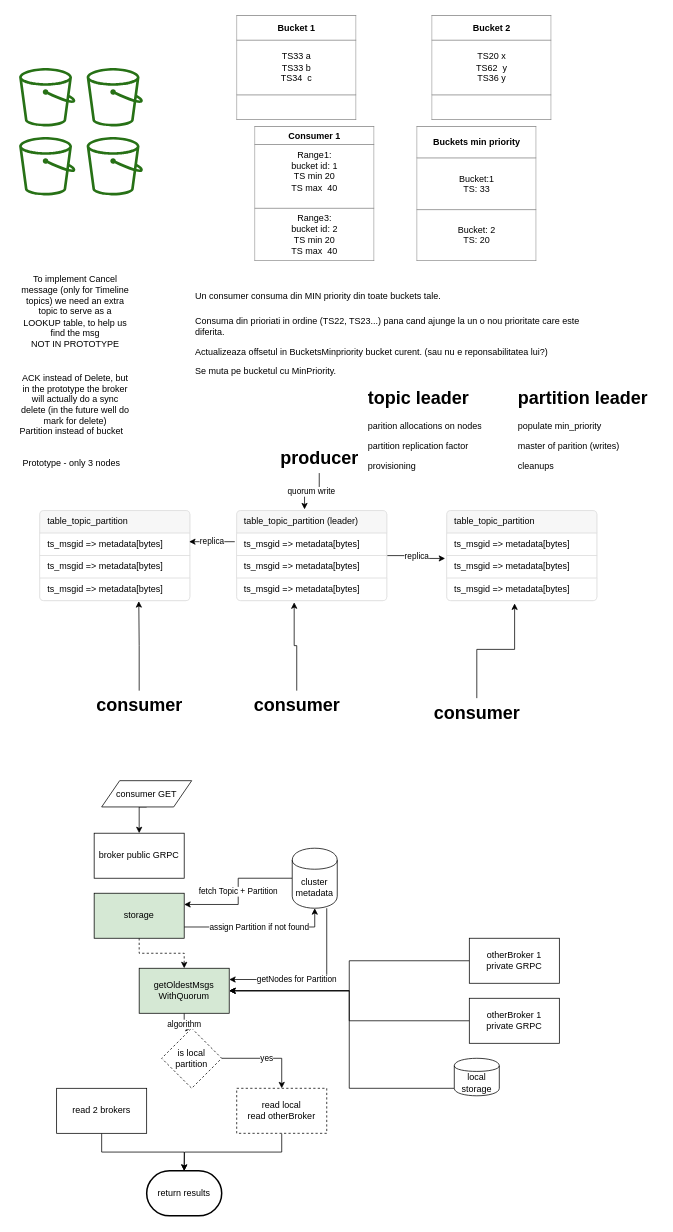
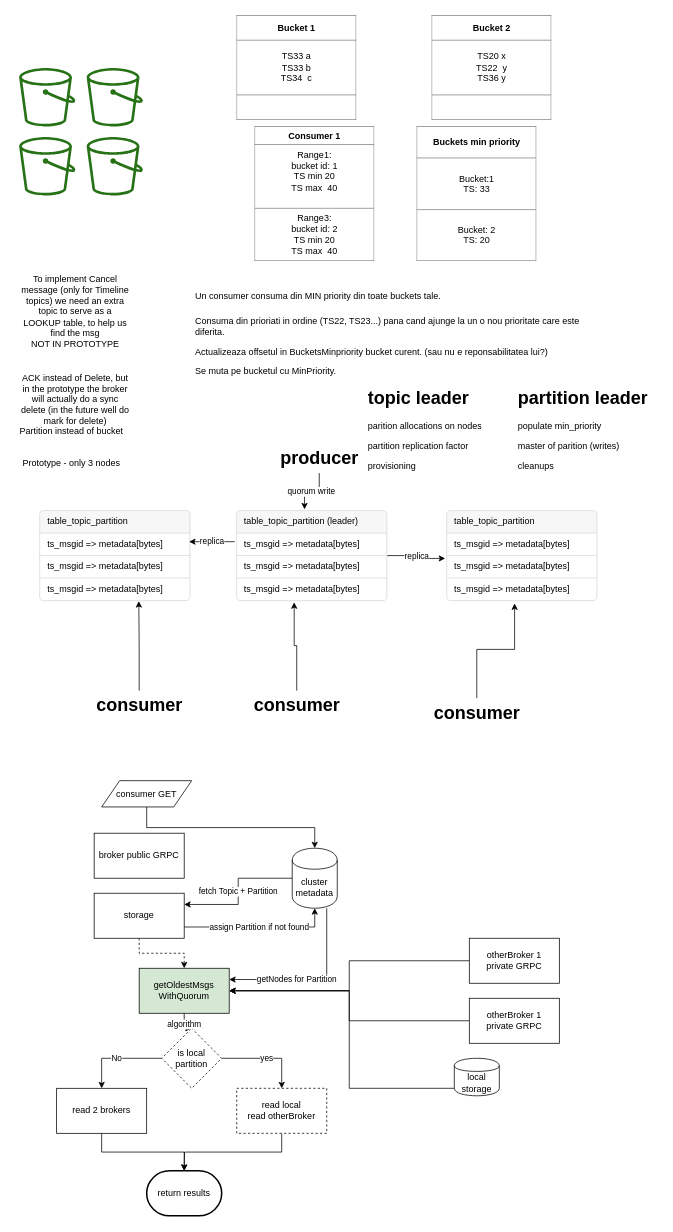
  <mxCell id="0" />
  <mxCell id="1" parent="0" />
  <mxCell id="2" value="" style="outlineConnect=0;fontColor=#232F3E;gradientColor=none;fillColor=#277116;strokeColor=none;dashed=0;verticalLabelPosition=bottom;verticalAlign=top;align=center;html=1;fontSize=12;fontStyle=0;aspect=fixed;pointerEvents=1;shape=mxgraph.aws4.bucket;" parent="1" vertex="1"><mxGeometry x="25" y="90" width="75" height="78" as="geometry" /></mxCell>
  <mxCell id="3" value="" style="outlineConnect=0;fontColor=#232F3E;gradientColor=none;fillColor=#277116;strokeColor=none;dashed=0;verticalLabelPosition=bottom;verticalAlign=top;align=center;html=1;fontSize=12;fontStyle=0;aspect=fixed;pointerEvents=1;shape=mxgraph.aws4.bucket;" parent="1" vertex="1"><mxGeometry x="115" y="90" width="75" height="78" as="geometry" /></mxCell>
  <mxCell id="4" value="" style="outlineConnect=0;fontColor=#232F3E;gradientColor=none;fillColor=#277116;strokeColor=none;dashed=0;verticalLabelPosition=bottom;verticalAlign=top;align=center;html=1;fontSize=12;fontStyle=0;aspect=fixed;pointerEvents=1;shape=mxgraph.aws4.bucket;" parent="1" vertex="1"><mxGeometry x="25" y="182" width="75" height="78" as="geometry" /></mxCell>
  <mxCell id="5" value="" style="outlineConnect=0;fontColor=#232F3E;gradientColor=none;fillColor=#277116;strokeColor=none;dashed=0;verticalLabelPosition=bottom;verticalAlign=top;align=center;html=1;fontSize=12;fontStyle=0;aspect=fixed;pointerEvents=1;shape=mxgraph.aws4.bucket;" parent="1" vertex="1"><mxGeometry x="115" y="182" width="75" height="78" as="geometry" /></mxCell>
- <mxCell id="6" value="&lt;table border=&quot;1&quot; width=&quot;100%&quot; cellpadding=&quot;4&quot; style=&quot;width: 100% ; height: 100% ; border-collapse: collapse&quot;&gt;&lt;tbody&gt;&lt;tr&gt;&lt;th align=&quot;center&quot;&gt;&lt;b&gt;Bucket 2&lt;/b&gt;&lt;/th&gt;&lt;/tr&gt;&lt;tr&gt;&lt;td align=&quot;center&quot;&gt;TS20 x&lt;br&gt;TS62&amp;nbsp; y&lt;br&gt;TS36 y&lt;br&gt;&lt;/td&gt;&lt;/tr&gt;&lt;tr&gt;&lt;td align=&quot;center&quot;&gt;&lt;br&gt;&lt;/td&gt;&lt;/tr&gt;&lt;/tbody&gt;&lt;/table&gt;" style="text;html=1;strokeColor=none;fillColor=none;overflow=fill;" parent="1" vertex="1"><mxGeometry x="575" y="20" width="160" height="140" as="geometry" /></mxCell>
+ <mxCell id="6" value="&lt;table border=&quot;1&quot; width=&quot;100%&quot; cellpadding=&quot;4&quot; style=&quot;width: 100% ; height: 100% ; border-collapse: collapse&quot;&gt;&lt;tbody&gt;&lt;tr&gt;&lt;th align=&quot;center&quot;&gt;&lt;b&gt;Bucket 2&lt;/b&gt;&lt;/th&gt;&lt;/tr&gt;&lt;tr&gt;&lt;td align=&quot;center&quot;&gt;TS20 x&lt;br&gt;TS22&amp;nbsp; y&lt;br&gt;TS36 y&lt;br&gt;&lt;/td&gt;&lt;/tr&gt;&lt;tr&gt;&lt;td align=&quot;center&quot;&gt;&lt;br&gt;&lt;/td&gt;&lt;/tr&gt;&lt;/tbody&gt;&lt;/table&gt;" style="text;html=1;strokeColor=none;fillColor=none;overflow=fill;" parent="1" vertex="1"><mxGeometry x="575" y="20" width="160" height="140" as="geometry" /></mxCell>
  <mxCell id="7" value="&lt;table border=&quot;1&quot; width=&quot;100%&quot; cellpadding=&quot;4&quot; style=&quot;width: 100% ; height: 100% ; border-collapse: collapse&quot;&gt;&lt;tbody&gt;&lt;tr&gt;&lt;th align=&quot;center&quot;&gt;&lt;b&gt;Bucket 1&lt;/b&gt;&lt;/th&gt;&lt;/tr&gt;&lt;tr&gt;&lt;td align=&quot;center&quot;&gt;TS33 a&lt;br&gt;TS33 b&lt;br&gt;TS34&amp;nbsp; c&lt;br&gt;&lt;/td&gt;&lt;/tr&gt;&lt;tr&gt;&lt;td align=&quot;center&quot;&gt;&lt;br&gt;&lt;/td&gt;&lt;/tr&gt;&lt;/tbody&gt;&lt;/table&gt;" style="text;html=1;strokeColor=none;fillColor=none;overflow=fill;" parent="1" vertex="1"><mxGeometry x="315" y="20" width="160" height="140" as="geometry" /></mxCell>
  <mxCell id="8" value="&lt;table border=&quot;1&quot; width=&quot;100%&quot; cellpadding=&quot;4&quot; style=&quot;width: 100% ; height: 100% ; border-collapse: collapse&quot;&gt;&lt;tbody&gt;&lt;tr&gt;&lt;th align=&quot;center&quot;&gt;Consumer 1&lt;/th&gt;&lt;/tr&gt;&lt;tr&gt;&lt;td align=&quot;center&quot;&gt;Range1:&lt;br&gt;bucket id: 1&lt;br&gt;TS min 20&lt;br&gt;TS max&amp;nbsp; 40&lt;br&gt;&lt;br&gt;&lt;/td&gt;&lt;/tr&gt;&lt;tr&gt;&lt;td align=&quot;center&quot;&gt;Range3:&lt;br&gt;bucket id: 2&lt;br&gt;TS min 20&lt;br&gt;TS max&amp;nbsp; 40&lt;br&gt;&lt;/td&gt;&lt;/tr&gt;&lt;/tbody&gt;&lt;/table&gt;" style="text;html=1;strokeColor=none;fillColor=none;overflow=fill;" parent="1" vertex="1"><mxGeometry x="338.5" y="168" width="160" height="180" as="geometry" /></mxCell>
  <mxCell id="9" value="&lt;table border=&quot;1&quot; width=&quot;100%&quot; cellpadding=&quot;4&quot; style=&quot;width: 100% ; height: 100% ; border-collapse: collapse&quot;&gt;&lt;tbody&gt;&lt;tr&gt;&lt;th align=&quot;center&quot;&gt;Buckets min priority&lt;/th&gt;&lt;/tr&gt;&lt;tr&gt;&lt;td align=&quot;center&quot;&gt;Bucket:1&lt;br&gt;TS: 33&lt;/td&gt;&lt;/tr&gt;&lt;tr&gt;&lt;td align=&quot;center&quot;&gt;Bucket: 2&lt;br&gt;TS: 20&lt;/td&gt;&lt;/tr&gt;&lt;/tbody&gt;&lt;/table&gt;" style="text;html=1;strokeColor=none;fillColor=none;overflow=fill;" parent="1" vertex="1"><mxGeometry x="555" y="168" width="160" height="180" as="geometry" /></mxCell>
  <mxCell id="10" value="&lt;h1&gt;&lt;span style=&quot;font-size: 12px ; font-weight: normal&quot;&gt;Un consumer consuma din MIN priority din toate buckets tale.&lt;/span&gt;&lt;br&gt;&lt;/h1&gt;&lt;p&gt;Consuma din prioriati in ordine (TS22, TS23...) pana cand ajunge la un o nou prioritate care este diferita.&lt;/p&gt;&lt;p&gt;Actualizeaza offsetul in BucketsMinpriority bucket curent. (sau nu e reponsabilitatea lui?)&lt;/p&gt;&lt;p&gt;Se muta pe bucketul cu MinPriority.&lt;/p&gt;" style="text;html=1;strokeColor=none;fillColor=none;spacing=5;spacingTop=-20;whiteSpace=wrap;overflow=hidden;rounded=0;" parent="1" vertex="1"><mxGeometry x="255" y="370" width="530" height="150" as="geometry" /></mxCell>
  <mxCell id="11" value="replica" style="edgeStyle=orthogonalEdgeStyle;rounded=0;orthogonalLoop=1;jettySize=auto;html=1;entryX=-0.011;entryY=0.126;entryDx=0;entryDy=0;entryPerimeter=0;" parent="1" source="12" target="20" edge="1"><mxGeometry relative="1" as="geometry" /></mxCell>
  <mxCell id="12" value="" style="html=1;shadow=0;dashed=0;shape=mxgraph.bootstrap.rrect;rSize=5;strokeColor=#DFDFDF;html=1;whiteSpace=wrap;fillColor=#FFFFFF;fontColor=#000000;" parent="1" vertex="1"><mxGeometry x="315" y="680" width="200" height="120" as="geometry" /></mxCell>
  <mxCell id="13" value="table_topic_partition (leader)" style="html=1;shadow=0;dashed=0;shape=mxgraph.bootstrap.topButton;strokeColor=inherit;fillColor=#F7F7F7;rSize=5;perimeter=none;whiteSpace=wrap;resizeWidth=1;align=left;spacing=10;" parent="12" vertex="1"><mxGeometry width="200" height="30" relative="1" as="geometry" /></mxCell>
  <mxCell id="14" value="ts_msgid =&amp;gt; metadata[bytes]" style="strokeColor=inherit;fillColor=inherit;gradientColor=inherit;fontColor=inherit;html=1;shadow=0;dashed=0;perimeter=none;whiteSpace=wrap;resizeWidth=1;align=left;spacing=10;" parent="12" vertex="1"><mxGeometry width="200" height="30" relative="1" as="geometry"><mxPoint y="30" as="offset" /></mxGeometry></mxCell>
  <mxCell id="15" value="ts_msgid =&amp;gt; metadata[bytes]" style="strokeColor=inherit;fillColor=inherit;gradientColor=inherit;fontColor=inherit;html=1;shadow=0;dashed=0;perimeter=none;whiteSpace=wrap;resizeWidth=1;align=left;spacing=10;" parent="12" vertex="1"><mxGeometry width="200" height="30" relative="1" as="geometry"><mxPoint y="60" as="offset" /></mxGeometry></mxCell>
  <mxCell id="16" value="ts_msgid =&amp;gt; metadata[bytes]" style="strokeColor=inherit;fillColor=inherit;gradientColor=inherit;fontColor=inherit;html=1;shadow=0;dashed=0;shape=mxgraph.bootstrap.bottomButton;rSize=5;perimeter=none;whiteSpace=wrap;resizeWidth=1;resizeHeight=0;align=left;spacing=10;" parent="12" vertex="1"><mxGeometry y="1" width="200" height="30" relative="1" as="geometry"><mxPoint y="-30" as="offset" /></mxGeometry></mxCell>
  <mxCell id="17" value="" style="html=1;shadow=0;dashed=0;shape=mxgraph.bootstrap.rrect;rSize=5;strokeColor=#DFDFDF;html=1;whiteSpace=wrap;fillColor=#FFFFFF;fontColor=#000000;" parent="1" vertex="1"><mxGeometry x="595" y="680" width="200" height="120" as="geometry" /></mxCell>
  <mxCell id="18" value="table_topic_partition" style="html=1;shadow=0;dashed=0;shape=mxgraph.bootstrap.topButton;strokeColor=inherit;fillColor=#F7F7F7;rSize=5;perimeter=none;whiteSpace=wrap;resizeWidth=1;align=left;spacing=10;" parent="17" vertex="1"><mxGeometry width="200" height="30" relative="1" as="geometry" /></mxCell>
  <mxCell id="19" value="ts_msgid =&amp;gt; metadata[bytes]" style="strokeColor=inherit;fillColor=inherit;gradientColor=inherit;fontColor=inherit;html=1;shadow=0;dashed=0;perimeter=none;whiteSpace=wrap;resizeWidth=1;align=left;spacing=10;" parent="17" vertex="1"><mxGeometry width="200" height="30" relative="1" as="geometry"><mxPoint y="30" as="offset" /></mxGeometry></mxCell>
  <mxCell id="20" value="ts_msgid =&amp;gt; metadata[bytes]" style="strokeColor=inherit;fillColor=inherit;gradientColor=inherit;fontColor=inherit;html=1;shadow=0;dashed=0;perimeter=none;whiteSpace=wrap;resizeWidth=1;align=left;spacing=10;" parent="17" vertex="1"><mxGeometry width="200" height="30" relative="1" as="geometry"><mxPoint y="60" as="offset" /></mxGeometry></mxCell>
  <mxCell id="21" value="ts_msgid =&amp;gt; metadata[bytes]" style="strokeColor=inherit;fillColor=inherit;gradientColor=inherit;fontColor=inherit;html=1;shadow=0;dashed=0;shape=mxgraph.bootstrap.bottomButton;rSize=5;perimeter=none;whiteSpace=wrap;resizeWidth=1;resizeHeight=0;align=left;spacing=10;" parent="17" vertex="1"><mxGeometry y="1" width="200" height="30" relative="1" as="geometry"><mxPoint y="-30" as="offset" /></mxGeometry></mxCell>
  <mxCell id="22" value="" style="html=1;shadow=0;dashed=0;shape=mxgraph.bootstrap.rrect;rSize=5;strokeColor=#DFDFDF;html=1;whiteSpace=wrap;fillColor=#FFFFFF;fontColor=#000000;" parent="1" vertex="1"><mxGeometry x="52.5" y="680" width="200" height="120" as="geometry" /></mxCell>
  <mxCell id="23" value="table_topic_partition" style="html=1;shadow=0;dashed=0;shape=mxgraph.bootstrap.topButton;strokeColor=inherit;fillColor=#F7F7F7;rSize=5;perimeter=none;whiteSpace=wrap;resizeWidth=1;align=left;spacing=10;" parent="22" vertex="1"><mxGeometry width="200" height="30" relative="1" as="geometry" /></mxCell>
  <mxCell id="24" value="ts_msgid =&amp;gt; metadata[bytes]" style="strokeColor=inherit;fillColor=inherit;gradientColor=inherit;fontColor=inherit;html=1;shadow=0;dashed=0;perimeter=none;whiteSpace=wrap;resizeWidth=1;align=left;spacing=10;" parent="22" vertex="1"><mxGeometry width="200" height="30" relative="1" as="geometry"><mxPoint y="30" as="offset" /></mxGeometry></mxCell>
  <mxCell id="25" value="ts_msgid =&amp;gt; metadata[bytes]" style="strokeColor=inherit;fillColor=inherit;gradientColor=inherit;fontColor=inherit;html=1;shadow=0;dashed=0;perimeter=none;whiteSpace=wrap;resizeWidth=1;align=left;spacing=10;" parent="22" vertex="1"><mxGeometry width="200" height="30" relative="1" as="geometry"><mxPoint y="60" as="offset" /></mxGeometry></mxCell>
  <mxCell id="26" value="ts_msgid =&amp;gt; metadata[bytes]" style="strokeColor=inherit;fillColor=inherit;gradientColor=inherit;fontColor=inherit;html=1;shadow=0;dashed=0;shape=mxgraph.bootstrap.bottomButton;rSize=5;perimeter=none;whiteSpace=wrap;resizeWidth=1;resizeHeight=0;align=left;spacing=10;" parent="22" vertex="1"><mxGeometry y="1" width="200" height="30" relative="1" as="geometry"><mxPoint y="-30" as="offset" /></mxGeometry></mxCell>
  <mxCell id="27" value="quorum write&amp;nbsp;" style="edgeStyle=orthogonalEdgeStyle;rounded=0;orthogonalLoop=1;jettySize=auto;html=1;entryX=0.452;entryY=-0.054;entryDx=0;entryDy=0;entryPerimeter=0;" parent="1" source="28" target="13" edge="1"><mxGeometry relative="1" as="geometry" /></mxCell>
  <mxCell id="28" value="producer" style="text;strokeColor=none;fillColor=none;html=1;fontSize=24;fontStyle=1;verticalAlign=middle;align=center;" parent="1" vertex="1"><mxGeometry x="375" y="590" width="100" height="40" as="geometry" /></mxCell>
  <mxCell id="29" style="edgeStyle=orthogonalEdgeStyle;rounded=0;orthogonalLoop=1;jettySize=auto;html=1;entryX=0.66;entryY=1.023;entryDx=0;entryDy=0;entryPerimeter=0;" parent="1" source="30" target="26" edge="1"><mxGeometry relative="1" as="geometry" /></mxCell>
  <mxCell id="30" value="consumer" style="text;strokeColor=none;fillColor=none;html=1;fontSize=24;fontStyle=1;verticalAlign=middle;align=center;" parent="1" vertex="1"><mxGeometry x="135" y="920" width="100" height="40" as="geometry" /></mxCell>
  <mxCell id="31" style="edgeStyle=orthogonalEdgeStyle;rounded=0;orthogonalLoop=1;jettySize=auto;html=1;entryX=0.383;entryY=1.075;entryDx=0;entryDy=0;entryPerimeter=0;" parent="1" source="32" target="16" edge="1"><mxGeometry relative="1" as="geometry" /></mxCell>
  <mxCell id="32" value="consumer" style="text;strokeColor=none;fillColor=none;html=1;fontSize=24;fontStyle=1;verticalAlign=middle;align=center;" parent="1" vertex="1"><mxGeometry x="345" y="920" width="100" height="40" as="geometry" /></mxCell>
  <mxCell id="33" style="edgeStyle=orthogonalEdgeStyle;rounded=0;orthogonalLoop=1;jettySize=auto;html=1;entryX=0.452;entryY=1.126;entryDx=0;entryDy=0;entryPerimeter=0;" parent="1" source="34" target="21" edge="1"><mxGeometry relative="1" as="geometry" /></mxCell>
  <mxCell id="34" value="consumer" style="text;strokeColor=none;fillColor=none;html=1;fontSize=24;fontStyle=1;verticalAlign=middle;align=center;" parent="1" vertex="1"><mxGeometry x="585" y="930" width="100" height="40" as="geometry" /></mxCell>
  <mxCell id="35" value="replica" style="endArrow=classic;html=1;exitX=-0.013;exitY=0.382;exitDx=0;exitDy=0;exitPerimeter=0;entryX=0.995;entryY=0.382;entryDx=0;entryDy=0;entryPerimeter=0;" parent="1" source="14" target="24" edge="1"><mxGeometry width="50" height="50" relative="1" as="geometry"><mxPoint x="265" y="670" as="sourcePoint" /><mxPoint x="315" y="620" as="targetPoint" /></mxGeometry></mxCell>
  <mxCell id="36" value="ACK instead of Delete, but in the prototype the broker will actually do a sync delete (in the future well do mark for delete)" style="text;html=1;strokeColor=none;fillColor=none;align=center;verticalAlign=middle;whiteSpace=wrap;rounded=0;" parent="1" vertex="1"><mxGeometry x="25" y="487" width="150" height="90" as="geometry" /></mxCell>
  <mxCell id="37" value="&lt;h1&gt;topic leader&lt;/h1&gt;&lt;p&gt;parition allocations on nodes&lt;/p&gt;&lt;p&gt;partition replication factor&lt;/p&gt;&lt;p&gt;provisioning&lt;/p&gt;" style="text;html=1;strokeColor=none;fillColor=none;spacing=5;spacingTop=-20;whiteSpace=wrap;overflow=hidden;rounded=0;" parent="1" vertex="1"><mxGeometry x="485" y="510" width="190" height="120" as="geometry" /></mxCell>
  <mxCell id="38" value="Partition instead of bucket&lt;br&gt;&lt;br&gt;&lt;br&gt;Prototype - only 3 nodes" style="text;html=1;strokeColor=none;fillColor=none;align=center;verticalAlign=middle;whiteSpace=wrap;rounded=0;" parent="1" vertex="1"><mxGeometry x="20" y="550" width="150" height="90" as="geometry" /></mxCell>
  <mxCell id="39" value="&lt;h1&gt;partition leader&lt;/h1&gt;&lt;p&gt;populate min_priority&lt;/p&gt;&lt;p&gt;master of parition (writes)&amp;nbsp;&lt;/p&gt;&lt;p&gt;cleanups&lt;/p&gt;" style="text;html=1;strokeColor=none;fillColor=none;spacing=5;spacingTop=-20;whiteSpace=wrap;overflow=hidden;rounded=0;" parent="1" vertex="1"><mxGeometry x="685" y="510" width="190" height="120" as="geometry" /></mxCell>
  <mxCell id="40" value="To implement Cancel message (only for Timeline topics) we need an extra topic to serve as a LOOKUP table, to help us find the msg&lt;br&gt;NOT IN PROTOTYPE" style="text;html=1;strokeColor=none;fillColor=none;align=center;verticalAlign=middle;whiteSpace=wrap;rounded=0;" parent="1" vertex="1"><mxGeometry x="25" y="370" width="150" height="90" as="geometry" /></mxCell>
- <mxCell id="41" style="edgeStyle=orthogonalEdgeStyle;rounded=0;orthogonalLoop=1;jettySize=auto;html=1;exitX=0.5;exitY=1;exitDx=0;exitDy=0;entryX=0.5;entryY=0;entryDx=0;entryDy=0;" parent="1" source="42" target="43" edge="1"><mxGeometry relative="1" as="geometry" /></mxCell>
+ <mxCell id="41" style="edgeStyle=orthogonalEdgeStyle;rounded=0;orthogonalLoop=1;jettySize=auto;html=1;exitX=0.5;exitY=1;exitDx=0;exitDy=0;" parent="1" source="42" target="49" edge="1"><mxGeometry relative="1" as="geometry" /></mxCell>
  <mxCell id="42" value="consumer GET" style="shape=parallelogram;perimeter=parallelogramPerimeter;whiteSpace=wrap;html=1;" parent="1" vertex="1"><mxGeometry x="135" y="1040" width="120" height="35" as="geometry" /></mxCell>
  <mxCell id="43" value="broker public GRPC" style="rounded=0;whiteSpace=wrap;html=1;" parent="1" vertex="1"><mxGeometry x="125" y="1110" width="120" height="60" as="geometry" /></mxCell>
  <mxCell id="44" value="assign Partition if not found" style="edgeStyle=orthogonalEdgeStyle;rounded=0;orthogonalLoop=1;jettySize=auto;html=1;entryX=0.5;entryY=1;entryDx=0;entryDy=0;exitX=1;exitY=0.75;exitDx=0;exitDy=0;" parent="1" source="46" target="49" edge="1"><mxGeometry relative="1" as="geometry"><mxPoint x="245" y="1240" as="sourcePoint" /></mxGeometry></mxCell>
  <mxCell id="45" style="edgeStyle=orthogonalEdgeStyle;rounded=0;orthogonalLoop=1;jettySize=auto;html=1;entryX=0.5;entryY=0;entryDx=0;entryDy=0;dashed=1;" parent="1" source="46" target="64" edge="1"><mxGeometry relative="1" as="geometry" /></mxCell>
- <mxCell id="46" value="storage" style="rounded=0;whiteSpace=wrap;html=1;fillColor=#d5e8d4;" parent="1" vertex="1"><mxGeometry x="125" y="1190" width="120" height="60" as="geometry" /></mxCell>
+ <mxCell id="46" value="storage" style="rounded=0;whiteSpace=wrap;html=1;" parent="1" vertex="1"><mxGeometry x="125" y="1190" width="120" height="60" as="geometry" /></mxCell>
  <mxCell id="47" value="fetch Topic + Partition" style="edgeStyle=orthogonalEdgeStyle;rounded=0;orthogonalLoop=1;jettySize=auto;html=1;entryX=1;entryY=0.25;entryDx=0;entryDy=0;" parent="1" source="49" target="46" edge="1"><mxGeometry relative="1" as="geometry" /></mxCell>
  <mxCell id="48" value="getNodes for Partition" style="edgeStyle=orthogonalEdgeStyle;rounded=0;orthogonalLoop=1;jettySize=auto;html=1;entryX=1;entryY=0.25;entryDx=0;entryDy=0;" parent="1" source="49" target="64" edge="1"><mxGeometry x="-0.156" y="-40" relative="1" as="geometry"><Array as="points"><mxPoint x="435" y="1305" /></Array><mxPoint x="-40" y="40" as="offset" /></mxGeometry></mxCell>
  <mxCell id="49" value="cluster&lt;br&gt;metadata" style="shape=cylinder;whiteSpace=wrap;html=1;boundedLbl=1;backgroundOutline=1;" parent="1" vertex="1"><mxGeometry x="389" y="1130" width="60" height="80" as="geometry" /></mxCell>
  <mxCell id="50" value="yes" style="edgeStyle=orthogonalEdgeStyle;rounded=0;orthogonalLoop=1;jettySize=auto;html=1;entryX=0.5;entryY=0;entryDx=0;entryDy=0;" parent="1" source="52" target="58" edge="1"><mxGeometry relative="1" as="geometry" /></mxCell>
+ <mxCell id="51" value="No" style="edgeStyle=orthogonalEdgeStyle;rounded=0;orthogonalLoop=1;jettySize=auto;html=1;exitX=0;exitY=0.5;exitDx=0;exitDy=0;entryX=0.5;entryY=0;entryDx=0;entryDy=0;" parent="1" source="52" target="62" edge="1"><mxGeometry relative="1" as="geometry" /></mxCell>
  <mxCell id="52" value="is local&lt;br&gt;partition" style="rhombus;whiteSpace=wrap;html=1;dashed=1;" parent="1" vertex="1"><mxGeometry x="215" y="1370" width="80" height="80" as="geometry" /></mxCell>
  <mxCell id="53" style="edgeStyle=orthogonalEdgeStyle;rounded=0;orthogonalLoop=1;jettySize=auto;html=1;entryX=1;entryY=0.5;entryDx=0;entryDy=0;" parent="1" source="54" target="64" edge="1"><mxGeometry relative="1" as="geometry" /></mxCell>
  <mxCell id="54" value="otherBroker 1&lt;br&gt;private GRPC" style="rounded=0;whiteSpace=wrap;html=1;" parent="1" vertex="1"><mxGeometry x="625" y="1330" width="120" height="60" as="geometry" /></mxCell>
  <mxCell id="55" style="edgeStyle=orthogonalEdgeStyle;rounded=0;orthogonalLoop=1;jettySize=auto;html=1;entryX=1;entryY=0.5;entryDx=0;entryDy=0;" parent="1" source="56" target="64" edge="1"><mxGeometry relative="1" as="geometry" /></mxCell>
  <mxCell id="56" value="otherBroker 1&lt;br&gt;private GRPC" style="rounded=0;whiteSpace=wrap;html=1;" parent="1" vertex="1"><mxGeometry x="625" y="1250" width="120" height="60" as="geometry" /></mxCell>
  <mxCell id="57" style="edgeStyle=orthogonalEdgeStyle;rounded=0;orthogonalLoop=1;jettySize=auto;html=1;exitX=0.5;exitY=1;exitDx=0;exitDy=0;" parent="1" source="58" edge="1"><mxGeometry relative="1" as="geometry"><mxPoint x="245" y="1560" as="targetPoint" /></mxGeometry></mxCell>
  <mxCell id="58" value="read local&lt;br&gt;read otherBroker" style="rounded=0;whiteSpace=wrap;html=1;dashed=1;" parent="1" vertex="1"><mxGeometry x="315" y="1450" width="120" height="60" as="geometry" /></mxCell>
  <mxCell id="59" style="edgeStyle=orthogonalEdgeStyle;rounded=0;orthogonalLoop=1;jettySize=auto;html=1;entryX=1;entryY=0.5;entryDx=0;entryDy=0;" parent="1" source="60" target="64" edge="1"><mxGeometry relative="1" as="geometry"><mxPoint x="315" y="1300" as="targetPoint" /><Array as="points"><mxPoint x="465" y="1450" /><mxPoint x="465" y="1320" /></Array></mxGeometry></mxCell>
  <mxCell id="60" value="local&lt;br&gt;storage" style="shape=cylinder;whiteSpace=wrap;html=1;boundedLbl=1;backgroundOutline=1;" parent="1" vertex="1"><mxGeometry x="605" y="1410" width="60" height="50" as="geometry" /></mxCell>
  <mxCell id="61" style="edgeStyle=orthogonalEdgeStyle;rounded=0;orthogonalLoop=1;jettySize=auto;html=1;" parent="1" source="62" target="65" edge="1"><mxGeometry relative="1" as="geometry" /></mxCell>
  <mxCell id="62" value="read 2 brokers" style="rounded=0;whiteSpace=wrap;html=1;" parent="1" vertex="1"><mxGeometry x="75" y="1450" width="120" height="60" as="geometry" /></mxCell>
  <mxCell id="63" value="algorithm" style="edgeStyle=orthogonalEdgeStyle;rounded=0;orthogonalLoop=1;jettySize=auto;html=1;" parent="1" source="64" target="52" edge="1"><mxGeometry relative="1" as="geometry" /></mxCell>
  <mxCell id="64" value="getOldestMsgs&lt;br&gt;WithQuorum" style="rounded=0;whiteSpace=wrap;html=1;fillColor=#d5e8d4;" parent="1" vertex="1"><mxGeometry x="185" y="1290" width="120" height="60" as="geometry" /></mxCell>
  <mxCell id="65" value="return results" style="strokeWidth=2;html=1;shape=mxgraph.flowchart.terminator;whiteSpace=wrap;" parent="1" vertex="1"><mxGeometry x="195" y="1560" width="100" height="60" as="geometry" /></mxCell>
